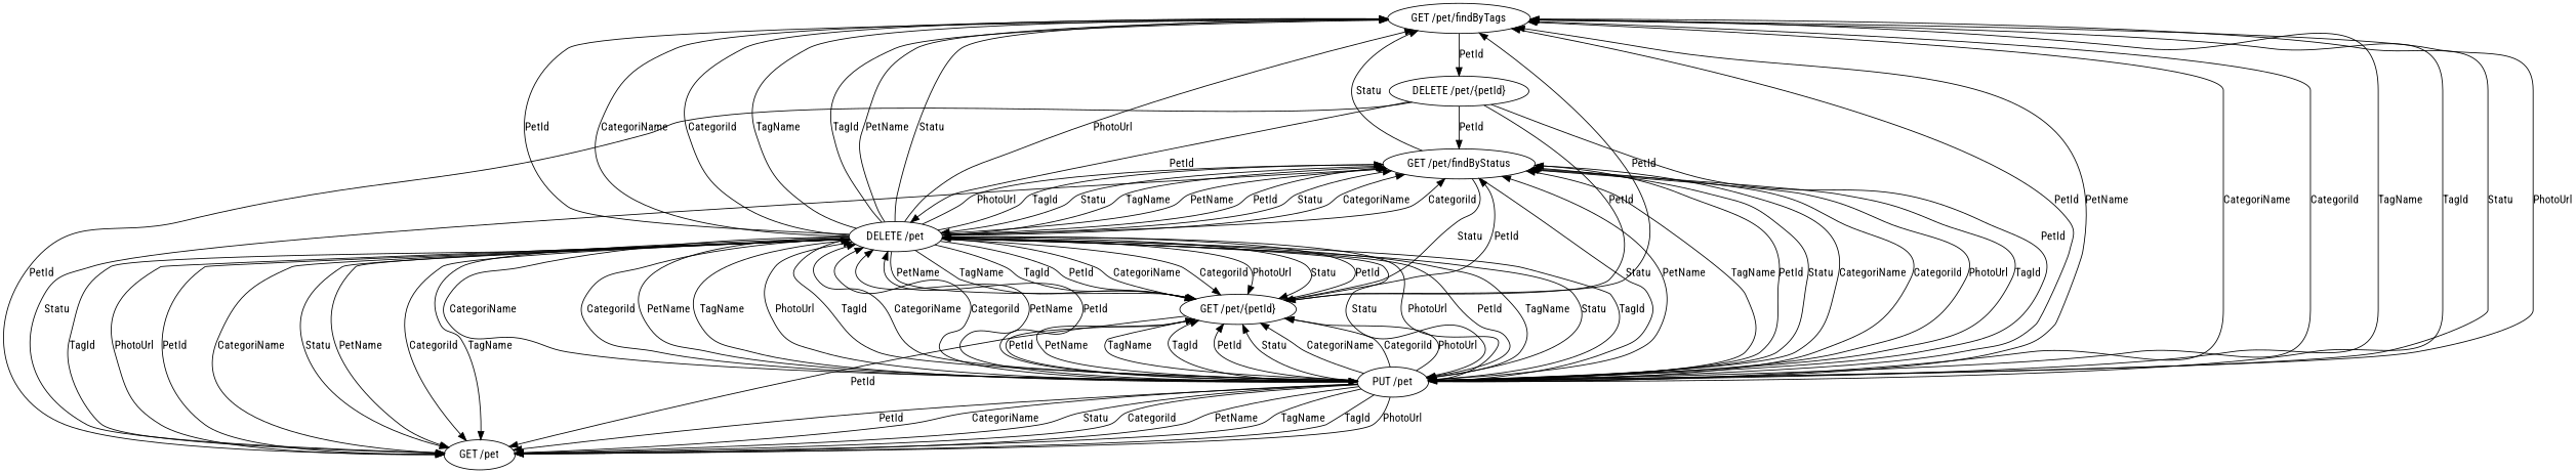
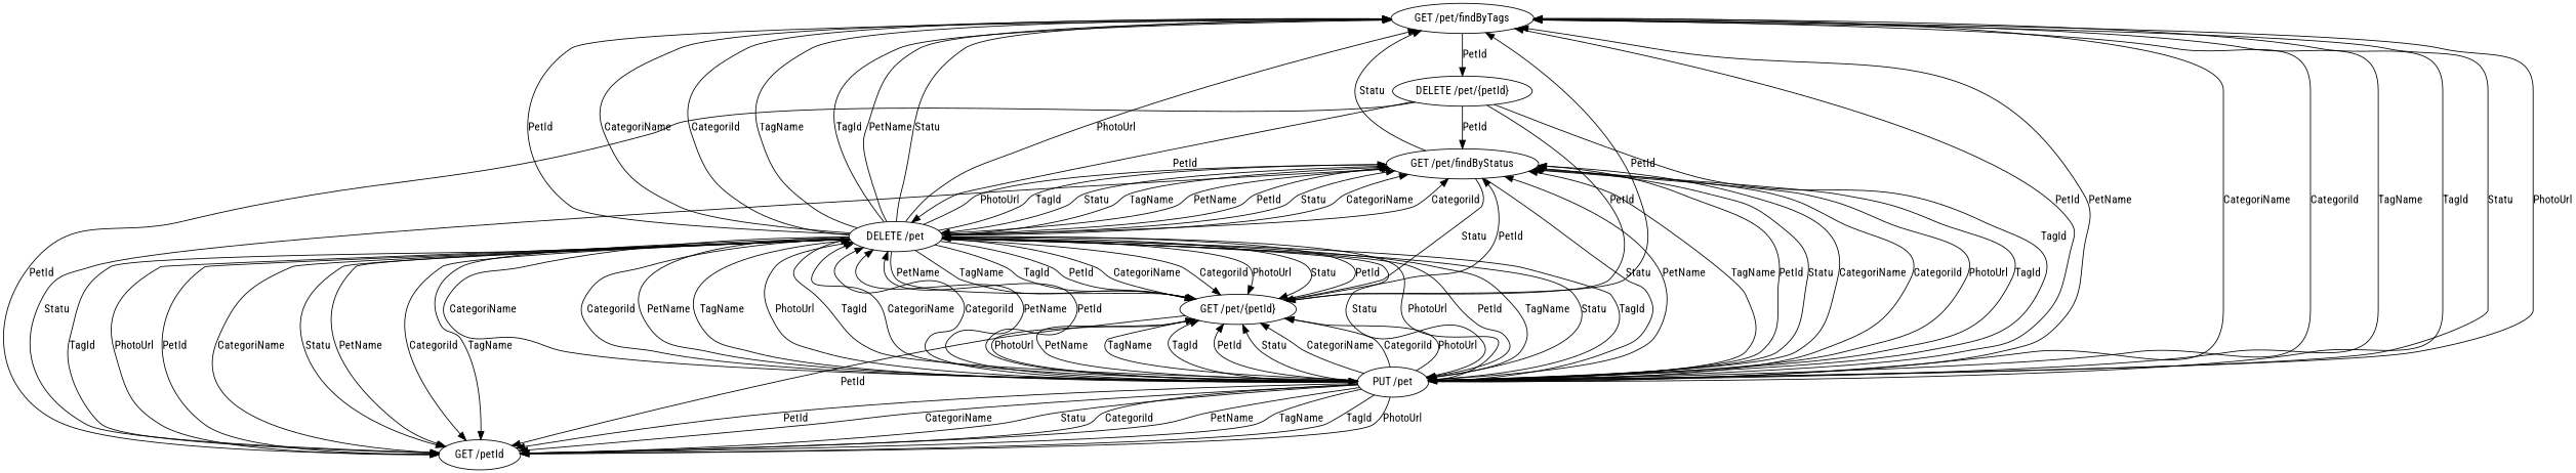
  digraph {
    fontname="Roboto Condensed"
    node [fontname="Roboto Condensed"]
    edge [fontname="Roboto Condensed"]
    n1 [label="GET /pet/findByTags"]
    n2 [label="DELETE /pet/{petId}"]
    n3 [label="GET /pet/findByStatus"]
    n4 [label="PUT /pet"]
-   n5 [label="GET /pet"]
+   n5 [label="GET /petId"]
    n6 [label="GET /pet/{petId}"]
    n7 [label="DELETE /pet"]
    n1 -> n2 [label=PetId]
    n2 -> n3 [label=PetId]
-   n2 -> n4 [label=PetId]
+   n2 -> n4 [label=TagId]
    n2 -> n5 [label=PetId]
    n2 -> n6 [label=PetId]
    n2 -> n7 [label=PetId]
    n3 -> n1 [label=Statu]
    n3 -> n4 [label=Statu]
    n3 -> n5 [label=Statu]
    n3 -> n6 [label=Statu]
    n3 -> n7 [label=Statu]
    n4 -> n1 [label=PetId]
    n4 -> n1 [label=PetName]
    n4 -> n1 [label=CategoriName]
    n4 -> n1 [label=CategoriId]
    n4 -> n1 [label=TagName]
    n4 -> n1 [label=TagId]
    n4 -> n1 [label=Statu]
    n4 -> n1 [label=PhotoUrl]
    n4 -> n3 [label=TagName]
    n4 -> n3 [label=PetName]
    n4 -> n3 [label=PetId]
    n4 -> n3 [label=Statu]
    n4 -> n3 [label=CategoriName]
    n4 -> n3 [label=CategoriId]
    n4 -> n3 [label=PhotoUrl]
    n4 -> n3 [label=TagId]
    n4 -> n5 [label=PetName]
    n4 -> n5 [label=TagName]
    n4 -> n5 [label=TagId]
    n4 -> n5 [label=PhotoUrl]
    n4 -> n5 [label=PetId]
    n4 -> n5 [label=CategoriName]
    n4 -> n5 [label=Statu]
    n4 -> n5 [label=CategoriId]
    n4 -> n6 [label=PetName]
    n4 -> n6 [label=TagName]
    n4 -> n6 [label=TagId]
    n4 -> n6 [label=PetId]
    n4 -> n6 [label=Statu]
    n4 -> n6 [label=CategoriName]
    n4 -> n6 [label=CategoriId]
    n4 -> n6 [label=PhotoUrl]
    n4 -> n7 [label=TagName]
    n4 -> n7 [label=PhotoUrl]
    n4 -> n7 [label=TagId]
    n4 -> n7 [label=CategoriName]
    n4 -> n7 [label=CategoriId]
    n4 -> n7 [label=PetName]
    n4 -> n7 [label=PetId]
    n4 -> n7 [label=Statu]
    n6 -> n1 [label=PetId]
    n6 -> n3 [label=PetId]
-   n6 -> n4 [label=PetId]
+   n6 -> n4 [label=PhotoUrl]
    n6 -> n5 [label=PetId]
    n6 -> n7 [label=PetId]
    n7 -> n1 [label=PetId]
    n7 -> n1 [label=PetName]
    n7 -> n1 [label=CategoriName]
    n7 -> n1 [label=CategoriId]
    n7 -> n1 [label=TagName]
    n7 -> n1 [label=TagId]
    n7 -> n1 [label=Statu]
    n7 -> n1 [label=PhotoUrl]
    n7 -> n3 [label=TagName]
    n7 -> n3 [label=PetName]
    n7 -> n3 [label=PetId]
    n7 -> n3 [label=Statu]
    n7 -> n3 [label=CategoriName]
    n7 -> n3 [label=CategoriId]
    n7 -> n3 [label=PhotoUrl]
    n7 -> n3 [label=TagId]
    n7 -> n4 [label=PetName]
    n7 -> n4 [label=PhotoUrl]
    n7 -> n4 [label=PetId]
    n7 -> n4 [label=TagName]
    n7 -> n4 [label=Statu]
    n7 -> n4 [label=TagId]
    n7 -> n4 [label=CategoriName]
    n7 -> n4 [label=CategoriId]
    n7 -> n5 [label=PetName]
    n7 -> n5 [label=TagName]
    n7 -> n5 [label=TagId]
    n7 -> n5 [label=PhotoUrl]
    n7 -> n5 [label=PetId]
    n7 -> n5 [label=CategoriName]
    n7 -> n5 [label=Statu]
    n7 -> n5 [label=CategoriId]
    n7 -> n6 [label=PetName]
    n7 -> n6 [label=TagName]
    n7 -> n6 [label=TagId]
    n7 -> n6 [label=PetId]
    n7 -> n6 [label=Statu]
    n7 -> n6 [label=CategoriName]
    n7 -> n6 [label=CategoriId]
    n7 -> n6 [label=PhotoUrl]
  }
